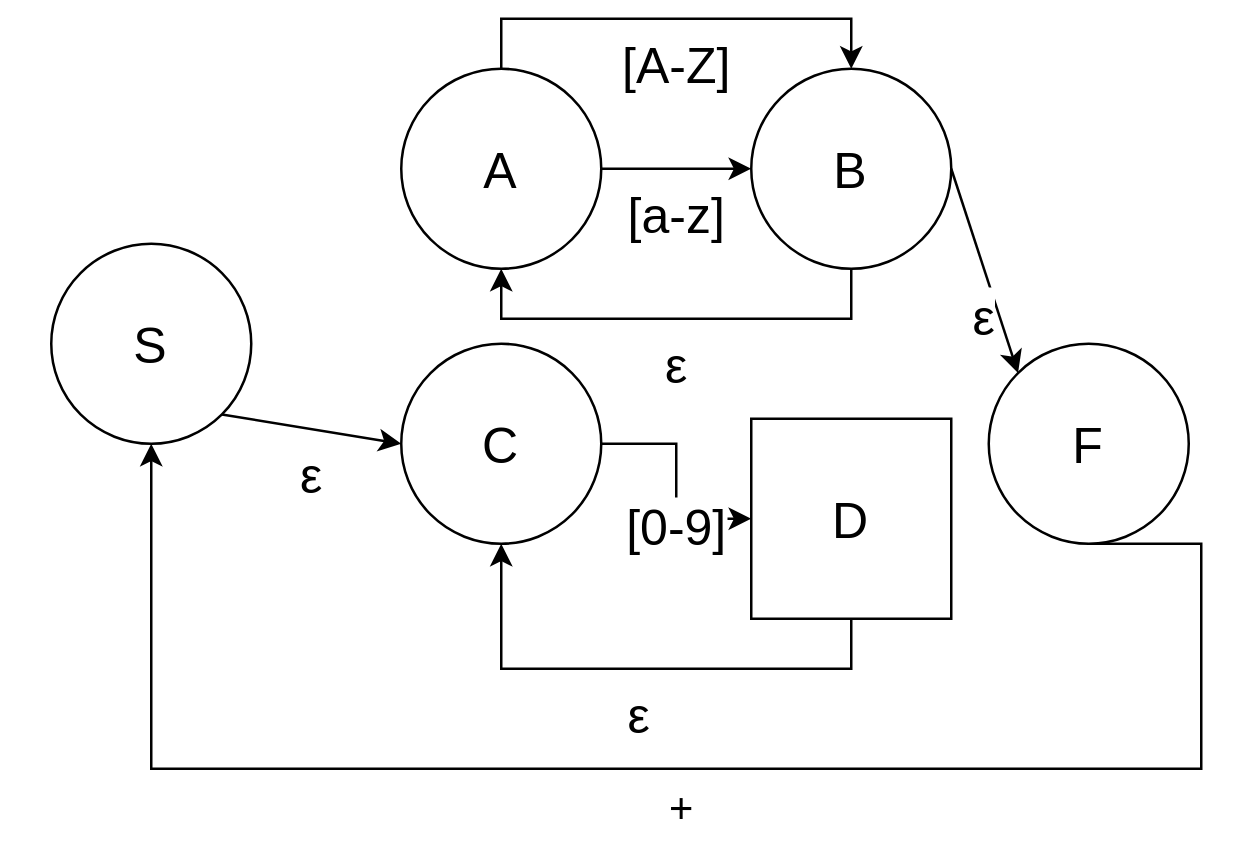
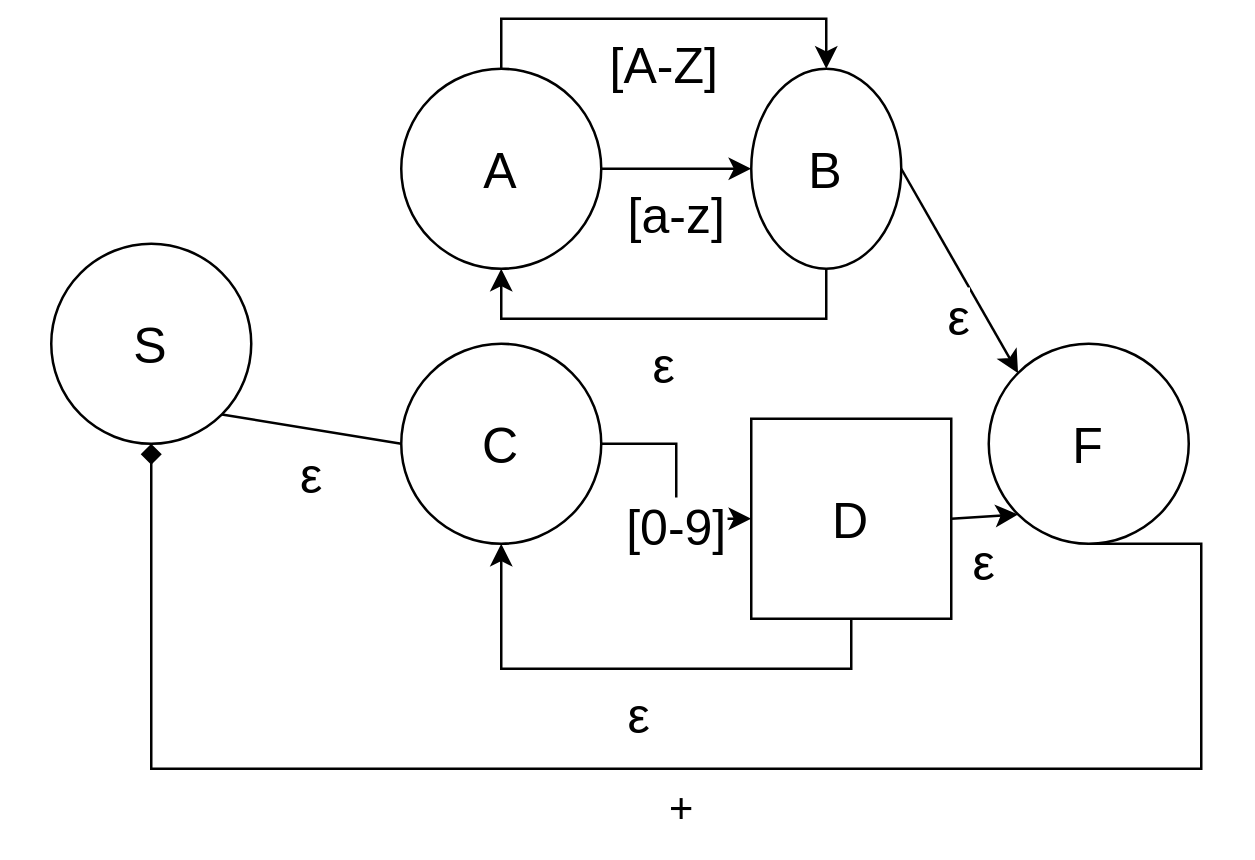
  <mxCell id="0" />
  <mxCell id="1" parent="0" />
- <mxCell id="2" value="ε" style="edgeStyle=none;rounded=0;orthogonalLoop=1;jettySize=auto;html=1;exitX=1;exitY=1;exitDx=0;exitDy=0;entryX=0;entryY=0.5;entryDx=0;entryDy=0;fontSize=20;labelPosition=center;verticalLabelPosition=bottom;align=center;verticalAlign=top;" edge="1" parent="1" source="3" target="14"><mxGeometry relative="1" as="geometry"><mxPoint x="88" y="118" as="sourcePoint" /><mxPoint x="160" y="140" as="targetPoint" /></mxGeometry></mxCell>
+ <mxCell id="2" value="ε" style="edgeStyle=none;rounded=0;orthogonalLoop=1;jettySize=auto;html=1;exitX=1;exitY=1;exitDx=0;exitDy=0;entryX=0;entryY=0.5;entryDx=0;entryDy=0;fontSize=20;labelPosition=center;verticalLabelPosition=bottom;align=center;verticalAlign=top;endArrow=none;" edge="1" parent="1" source="3" target="14"><mxGeometry relative="1" as="geometry"><mxPoint x="88" y="118" as="sourcePoint" /><mxPoint x="160" y="140" as="targetPoint" /></mxGeometry></mxCell>
  <mxCell id="3" value="S" style="ellipse;whiteSpace=wrap;html=1;aspect=fixed;fontSize=20;" vertex="1" parent="1"><mxGeometry x="20" y="90" width="80" height="80" as="geometry" /></mxCell>
- <mxCell id="4" value="&lt;sup&gt;+&lt;/sup&gt;" style="edgeStyle=orthogonalEdgeStyle;rounded=0;orthogonalLoop=1;jettySize=auto;html=1;exitX=0.5;exitY=1;exitDx=0;exitDy=0;entryX=0.5;entryY=1;entryDx=0;entryDy=0;fontSize=20;labelPosition=center;verticalLabelPosition=bottom;align=center;verticalAlign=top;" edge="1" parent="1" source="5" target="3"><mxGeometry relative="1" as="geometry"><Array as="points"><mxPoint x="480" y="300" /><mxPoint x="60" y="300" /></Array></mxGeometry></mxCell>
+ <mxCell id="4" value="&lt;sup&gt;+&lt;/sup&gt;" style="edgeStyle=orthogonalEdgeStyle;rounded=0;orthogonalLoop=1;jettySize=auto;html=1;exitX=0.5;exitY=1;exitDx=0;exitDy=0;entryX=0.5;entryY=1;entryDx=0;entryDy=0;fontSize=20;labelPosition=center;verticalLabelPosition=bottom;align=center;verticalAlign=top;endArrow=diamond;" edge="1" parent="1" source="5" target="3"><mxGeometry relative="1" as="geometry"><Array as="points"><mxPoint x="480" y="300" /><mxPoint x="60" y="300" /></Array></mxGeometry></mxCell>
  <mxCell id="5" value="F" style="ellipse;whiteSpace=wrap;html=1;aspect=fixed;fontSize=20;strokeColor=#000000;perimeterSpacing=0;" vertex="1" parent="1"><mxGeometry x="395" y="130" width="80" height="80" as="geometry" /></mxCell>
+ <mxCell id="6" value="ε" style="edgeStyle=none;rounded=0;orthogonalLoop=1;jettySize=auto;html=1;exitX=1;exitY=0.5;exitDx=0;exitDy=0;entryX=0;entryY=1;entryDx=0;entryDy=0;fontSize=20;labelPosition=center;verticalLabelPosition=bottom;align=center;verticalAlign=top;" edge="1" parent="1" source="16" target="5"><mxGeometry relative="1" as="geometry"><mxPoint x="380" y="140" as="sourcePoint" /></mxGeometry></mxCell>
  <mxCell id="7" value="ε" style="edgeStyle=none;rounded=0;orthogonalLoop=1;jettySize=auto;html=1;exitX=1;exitY=0.5;exitDx=0;exitDy=0;fontSize=20;entryX=0;entryY=0;entryDx=0;entryDy=0;labelPosition=center;verticalLabelPosition=bottom;align=center;verticalAlign=top;" edge="1" parent="1" source="12" target="5"><mxGeometry relative="1" as="geometry"><mxPoint x="380" y="40" as="sourcePoint" /></mxGeometry></mxCell>
  <mxCell id="8" value="[a-z]" style="edgeStyle=orthogonalEdgeStyle;rounded=0;orthogonalLoop=1;jettySize=auto;html=1;exitX=1;exitY=0.5;exitDx=0;exitDy=0;fontSize=20;labelPosition=center;verticalLabelPosition=bottom;align=center;verticalAlign=top;" edge="1" parent="1" source="10" target="12"><mxGeometry relative="1" as="geometry" /></mxCell>
  <mxCell id="9" value="[A-Z]" style="edgeStyle=orthogonalEdgeStyle;rounded=0;orthogonalLoop=1;jettySize=auto;html=1;exitX=0.5;exitY=0;exitDx=0;exitDy=0;entryX=0.5;entryY=0;entryDx=0;entryDy=0;fontSize=20;labelPosition=center;verticalLabelPosition=bottom;align=center;verticalAlign=top;" edge="1" parent="1" source="10" target="12"><mxGeometry relative="1" as="geometry" /></mxCell>
  <mxCell id="10" value="A" style="ellipse;whiteSpace=wrap;html=1;aspect=fixed;fontSize=20;" vertex="1" parent="1"><mxGeometry x="160" y="20" width="80" height="80" as="geometry" /></mxCell>
  <mxCell id="11" value="ε" style="edgeStyle=orthogonalEdgeStyle;rounded=0;orthogonalLoop=1;jettySize=auto;html=1;exitX=0.5;exitY=1;exitDx=0;exitDy=0;entryX=0.5;entryY=1;entryDx=0;entryDy=0;fontSize=20;labelPosition=center;verticalLabelPosition=bottom;align=center;verticalAlign=top;" edge="1" parent="1" source="12" target="10"><mxGeometry relative="1" as="geometry" /></mxCell>
- <mxCell id="12" value="B" style="ellipse;whiteSpace=wrap;html=1;aspect=fixed;fontSize=20;" vertex="1" parent="1"><mxGeometry x="300" y="20" width="80" height="80" as="geometry" /></mxCell>
+ <mxCell id="12" value="B" style="ellipse;whiteSpace=wrap;html=1;aspect=fixed;fontSize=20;" vertex="1" parent="1"><mxGeometry x="300" y="20" width="60" height="80" as="geometry" /></mxCell>
  <mxCell id="13" value="[0-9]" style="edgeStyle=orthogonalEdgeStyle;rounded=0;orthogonalLoop=1;jettySize=auto;html=1;exitX=1;exitY=0.5;exitDx=0;exitDy=0;fontSize=20;labelPosition=center;verticalLabelPosition=bottom;align=center;verticalAlign=top;" edge="1" parent="1" source="14" target="16"><mxGeometry relative="1" as="geometry" /></mxCell>
  <mxCell id="14" value="C" style="ellipse;whiteSpace=wrap;html=1;aspect=fixed;fontSize=20;" vertex="1" parent="1"><mxGeometry x="160" y="130" width="80" height="80" as="geometry" /></mxCell>
  <mxCell id="15" value="ε" style="edgeStyle=orthogonalEdgeStyle;rounded=0;orthogonalLoop=1;jettySize=auto;html=1;exitX=0.5;exitY=1;exitDx=0;exitDy=0;entryX=0.5;entryY=1;entryDx=0;entryDy=0;fontSize=20;labelPosition=center;verticalLabelPosition=bottom;align=center;verticalAlign=top;" edge="1" parent="1" source="16" target="14"><mxGeometry relative="1" as="geometry" /></mxCell>
  <mxCell id="16" value="D" style="whiteSpace=wrap;html=1;aspect=fixed;fontSize=20;rounded=0;" vertex="1" parent="1"><mxGeometry x="300" y="160" width="80" height="80" as="geometry" /></mxCell>
